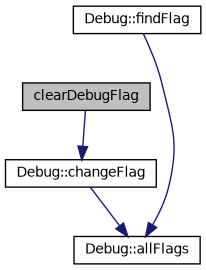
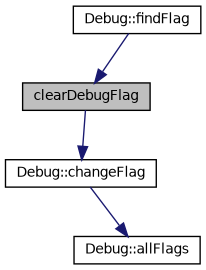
  digraph {
    rankdir=TB
    node [color=black fillcolor=white fontname=Helvetica fontsize=10 shape=record style=filled]
    edge [color=midnightblue fontname=Helvetica fontsize=10 labelfontname=Helvetica labelfontsize=10 style=solid]
    n1 [fillcolor=grey75 fontcolor=black height=0.2 label=clearDebugFlag width=0.4]
    n2 [height=0.2 label="Debug::changeFlag" width=0.4]
    n3 [height=0.2 label="Debug::allFlags" width=0.4]
    n4 [height=0.2 label="Debug::findFlag" width=0.4]
    n1 -> n2
    n2 -> n3
-   n4 -> n3
+   n4 -> n1
  }
